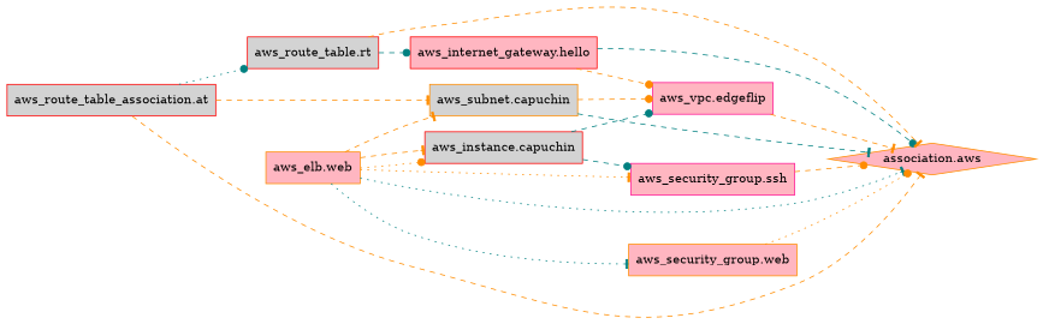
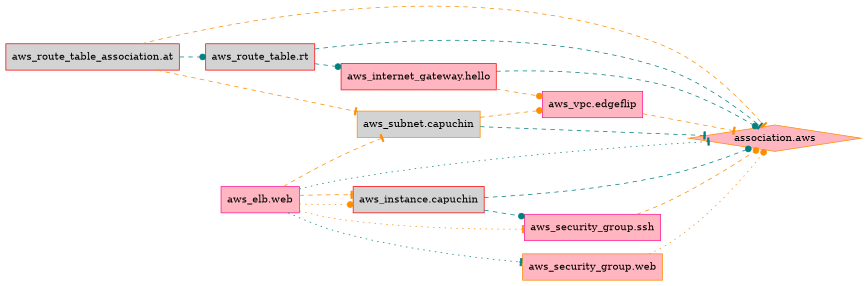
  digraph {
    compound=true
    rankdir=LR
    node [color=red fillcolor=lightpink shape=box style=filled]
    edge [arrowhead=tee color=darkorange style=dashed]
    n1 [color=deeppink label="aws_vpc.edgeflip"]
    n2 [color=darkorange label="association.aws" shape=diamond]
    n3 [label="aws_internet_gateway.hello"]
    n4 [color=darkorange fillcolor=lightgrey label="aws_subnet.capuchin"]
    n5 [fillcolor=lightgrey label="aws_route_table.rt"]
    n6 [fillcolor=lightgrey label="aws_route_table_association.at"]
-   n7 [color=darkorange label="aws_elb.web"]
+   n7 [color=deeppink label="aws_elb.web"]
    n8 [fillcolor=lightgrey label="aws_instance.capuchin"]
    n9 [color=deeppink label="aws_security_group.ssh"]
    n10 [color=darkorange label="aws_security_group.web"]
    n1 -> n2
    n3 -> n1 [arrowhead=dot]
    n3 -> n2 [arrowhead=dot color=teal]
    n4 -> n1 [arrowhead=dot]
    n4 -> n2 [color=teal]
-   n5 -> n2
+   n5 -> n2 [color=teal]
    n5 -> n3 [arrowhead=dot color=teal]
    n6 -> n2
    n6 -> n4
-   n6 -> n5 [arrowhead=dot color=teal style=dotted]
+   n6 -> n5 [arrowhead=dot color=teal]
    n7 -> n2 [color=teal style=dotted]
    n7 -> n4
    n7 -> n8 [arrowhead=dot style=dotted]
    n7 -> n8
    n7 -> n9 [style=dotted]
    n7 -> n10 [color=teal style=dotted]
-   n8 -> n1 [arrowhead=dot color=teal]
+   n8 -> n2 [arrowhead=dot color=teal]
    n8 -> n9 [arrowhead=dot color=teal]
    n9 -> n2 [arrowhead=dot]
    n10 -> n2 [arrowhead=dot style=dotted]
  }
